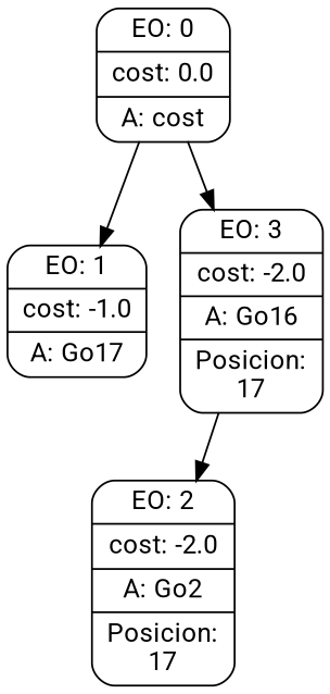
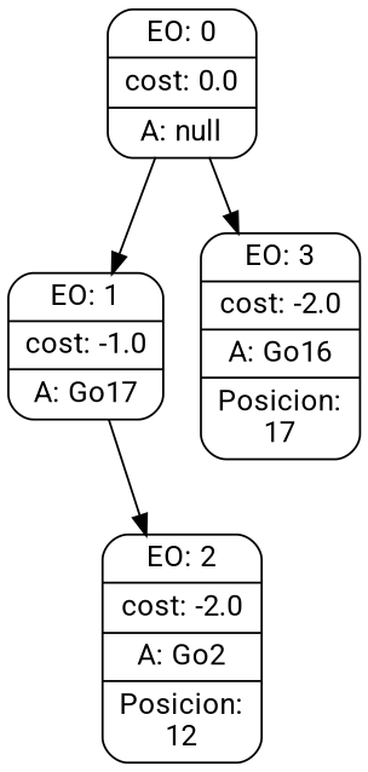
  digraph {
    fontname=Roboto
    node [fontname=Roboto shape=Mrecord]
    edge [fontname=Roboto]
-   n1 [label="{EO: 0|cost: 0.0|A: cost}"]
+   n1 [label="{EO: 0|cost: 0.0|A: null}"]
    n2 [label="{EO: 1|cost: -1.0|A: Go17}"]
    n3 [label="{EO: 3|cost: -2.0|A: Go16|Posicion:\n17}"]
-   n4 [label="{EO: 2|cost: -2.0|A: Go2|Posicion:\n17}"]
+   n4 [label="{EO: 2|cost: -2.0|A: Go2|Posicion:\n12}"]
    n1 -> n2
    n1 -> n3
-   n3 -> n4
+   n2 -> n4
  }
